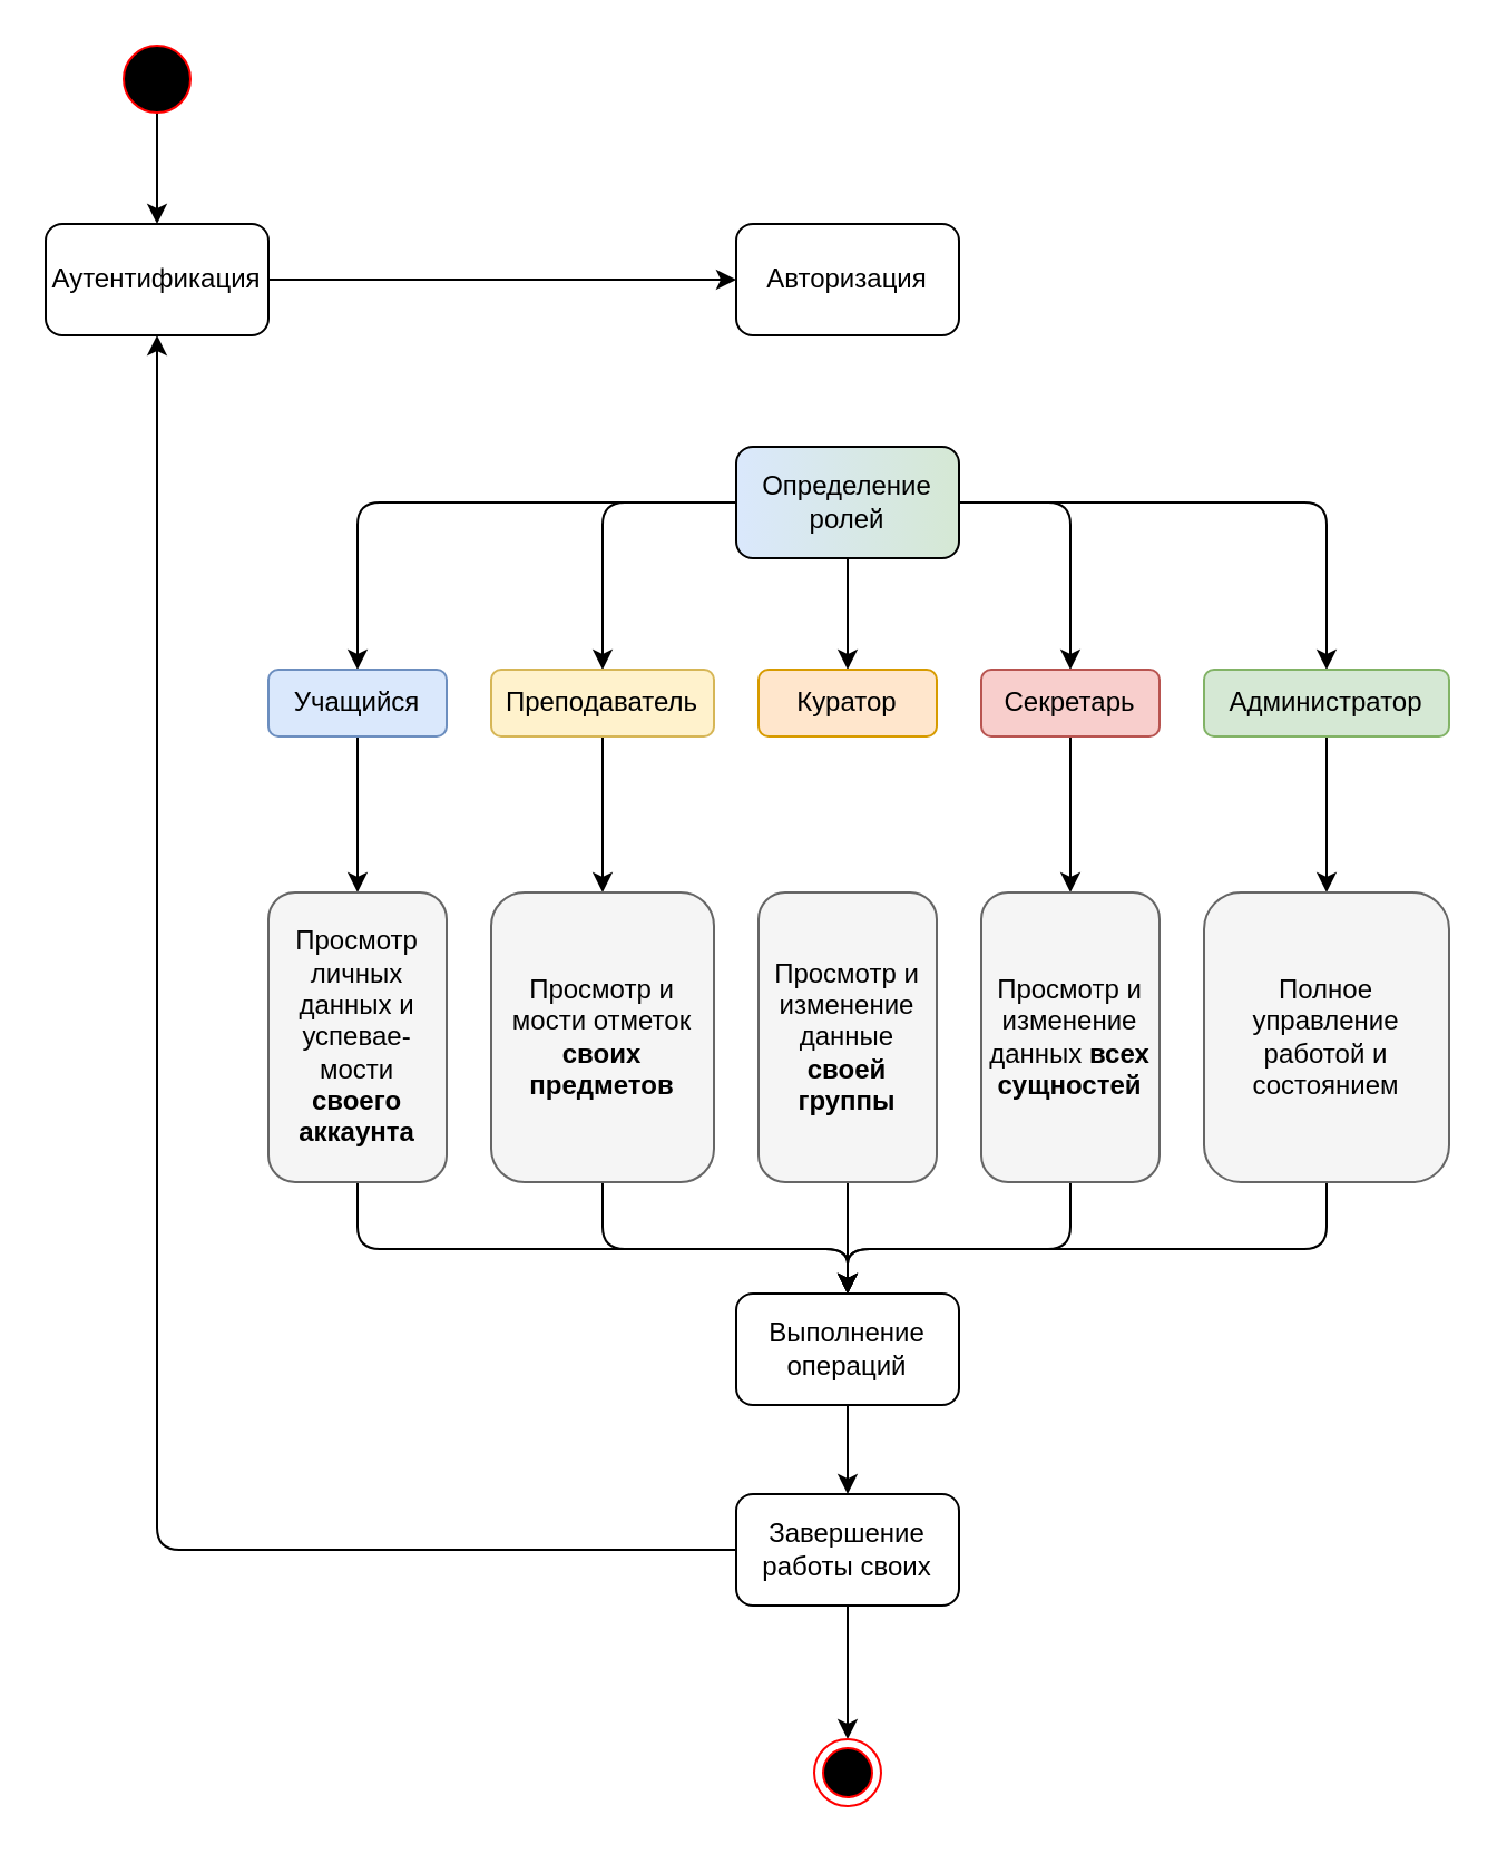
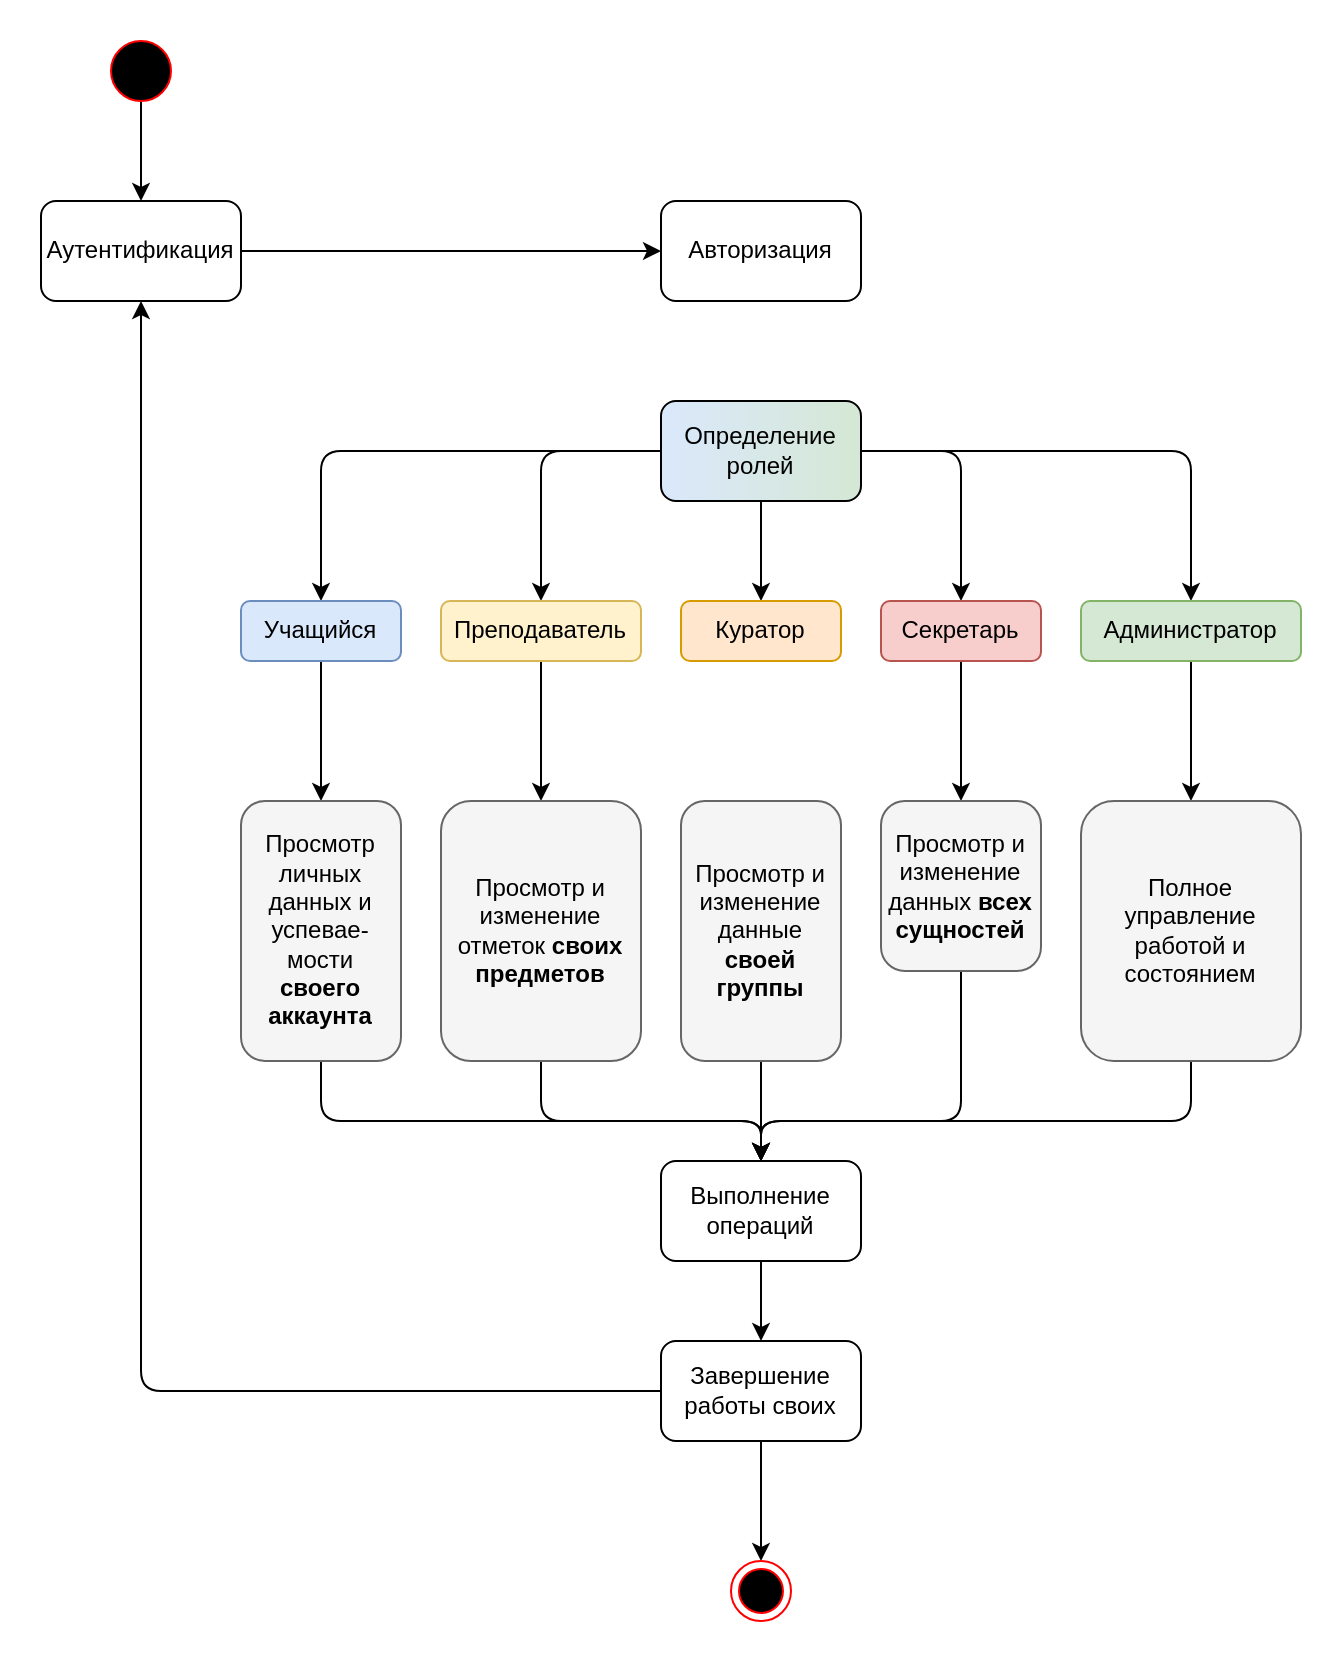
  <mxCell id="0" />
  <mxCell id="1" parent="0" />
  <mxCell id="2" style="edgeStyle=orthogonalEdgeStyle;rounded=0;orthogonalLoop=1;jettySize=auto;html=1;entryX=0;entryY=0.5;entryDx=0;entryDy=0;" edge="1" parent="1" source="3" target="4"><mxGeometry relative="1" as="geometry" /></mxCell>
  <mxCell id="3" value="Аутентификация" style="rounded=1;whiteSpace=wrap;html=1;" vertex="1" parent="1"><mxGeometry x="20" y="100" width="100" height="50" as="geometry" /></mxCell>
  <mxCell id="4" value="Авторизация" style="rounded=1;whiteSpace=wrap;html=1;" vertex="1" parent="1"><mxGeometry x="330" y="100" width="100" height="50" as="geometry" /></mxCell>
  <mxCell id="5" style="edgeStyle=orthogonalEdgeStyle;rounded=0;orthogonalLoop=1;jettySize=auto;html=1;entryX=0.5;entryY=0;entryDx=0;entryDy=0;" edge="1" parent="1" source="10" target="17"><mxGeometry relative="1" as="geometry" /></mxCell>
  <mxCell id="6" style="edgeStyle=orthogonalEdgeStyle;rounded=1;orthogonalLoop=1;jettySize=auto;html=1;entryX=0.5;entryY=0;entryDx=0;entryDy=0;curved=0;" edge="1" parent="1" source="10" target="12"><mxGeometry relative="1" as="geometry" /></mxCell>
  <mxCell id="7" style="edgeStyle=orthogonalEdgeStyle;rounded=1;orthogonalLoop=1;jettySize=auto;html=1;curved=0;" edge="1" parent="1" source="10" target="19"><mxGeometry relative="1" as="geometry" /></mxCell>
  <mxCell id="8" style="edgeStyle=orthogonalEdgeStyle;rounded=1;orthogonalLoop=1;jettySize=auto;html=1;curved=0;" edge="1" parent="1" source="10" target="16"><mxGeometry relative="1" as="geometry" /></mxCell>
  <mxCell id="9" style="edgeStyle=orthogonalEdgeStyle;rounded=1;orthogonalLoop=1;jettySize=auto;html=1;curved=0;" edge="1" parent="1" source="10" target="14"><mxGeometry relative="1" as="geometry" /></mxCell>
  <mxCell id="10" value="Определение ролей" style="rounded=1;whiteSpace=wrap;html=1;fillColor=#DAE8FC;strokeColor=#000000;gradientColor=#D5E8D4;gradientDirection=east;" vertex="1" parent="1"><mxGeometry x="330" y="200" width="100" height="50" as="geometry" /></mxCell>
  <mxCell id="11" style="edgeStyle=orthogonalEdgeStyle;rounded=0;orthogonalLoop=1;jettySize=auto;html=1;" edge="1" parent="1" source="12" target="21"><mxGeometry relative="1" as="geometry" /></mxCell>
  <mxCell id="12" value="Учащийся" style="rounded=1;whiteSpace=wrap;html=1;fillColor=#DAE8FC;strokeColor=#6c8ebf;" vertex="1" parent="1"><mxGeometry x="120" y="300" width="80" height="30" as="geometry" /></mxCell>
  <mxCell id="13" style="edgeStyle=orthogonalEdgeStyle;rounded=0;orthogonalLoop=1;jettySize=auto;html=1;" edge="1" parent="1" source="14" target="23"><mxGeometry relative="1" as="geometry" /></mxCell>
  <mxCell id="14" value="Преподаватель" style="rounded=1;whiteSpace=wrap;html=1;fillColor=#fff2cc;strokeColor=#d6b656;" vertex="1" parent="1"><mxGeometry x="220" y="300" width="100" height="30" as="geometry" /></mxCell>
  <mxCell id="15" style="edgeStyle=orthogonalEdgeStyle;rounded=0;orthogonalLoop=1;jettySize=auto;html=1;entryX=0.5;entryY=0;entryDx=0;entryDy=0;" edge="1" parent="1" source="16" target="27"><mxGeometry relative="1" as="geometry" /></mxCell>
  <mxCell id="16" value="Секретарь" style="rounded=1;whiteSpace=wrap;html=1;fillColor=#F8CECC;strokeColor=#b85450;" vertex="1" parent="1"><mxGeometry x="440" y="300" width="80" height="30" as="geometry" /></mxCell>
  <mxCell id="17" value="Куратор" style="rounded=1;whiteSpace=wrap;html=1;fillColor=#FFE6CC;strokeColor=#d79b00;" vertex="1" parent="1"><mxGeometry x="340" y="300" width="80" height="30" as="geometry" /></mxCell>
  <mxCell id="18" style="edgeStyle=orthogonalEdgeStyle;rounded=0;orthogonalLoop=1;jettySize=auto;html=1;entryX=0.5;entryY=0;entryDx=0;entryDy=0;" edge="1" parent="1" source="19" target="29"><mxGeometry relative="1" as="geometry" /></mxCell>
  <mxCell id="19" value="Администратор" style="rounded=1;whiteSpace=wrap;html=1;fillColor=#D5E8D4;strokeColor=#82b366;" vertex="1" parent="1"><mxGeometry x="540" y="300" width="110" height="30" as="geometry" /></mxCell>
  <mxCell id="20" style="edgeStyle=orthogonalEdgeStyle;rounded=1;orthogonalLoop=1;jettySize=auto;html=1;curved=0;" edge="1" parent="1" source="21" target="31"><mxGeometry relative="1" as="geometry"><Array as="points"><mxPoint x="160" y="560" /><mxPoint x="380" y="560" /></Array></mxGeometry></mxCell>
  <mxCell id="21" value="Просмотр личных данных и успевае-мости&lt;div&gt;&lt;b&gt;своего аккаунта&lt;/b&gt;&lt;/div&gt;" style="rounded=1;whiteSpace=wrap;html=1;fillColor=#f5f5f5;fontColor=#000000;strokeColor=#666666;" vertex="1" parent="1"><mxGeometry x="120" y="400" width="80" height="130" as="geometry" /></mxCell>
  <mxCell id="22" style="edgeStyle=orthogonalEdgeStyle;rounded=1;orthogonalLoop=1;jettySize=auto;html=1;curved=0;" edge="1" parent="1" source="23" target="31"><mxGeometry relative="1" as="geometry"><Array as="points"><mxPoint x="270" y="560" /><mxPoint x="380" y="560" /></Array></mxGeometry></mxCell>
- <mxCell id="23" value="Просмотр и мости отметок &lt;b&gt;своих предметов&lt;/b&gt;" style="rounded=1;whiteSpace=wrap;html=1;fillColor=#f5f5f5;fontColor=#000000;strokeColor=#666666;" vertex="1" parent="1"><mxGeometry x="220" y="400" width="100" height="130" as="geometry" /></mxCell>
+ <mxCell id="23" value="Просмотр и изменение отметок &lt;b&gt;своих предметов&lt;/b&gt;" style="rounded=1;whiteSpace=wrap;html=1;fillColor=#f5f5f5;fontColor=#000000;strokeColor=#666666;" vertex="1" parent="1"><mxGeometry x="220" y="400" width="100" height="130" as="geometry" /></mxCell>
  <mxCell id="24" style="edgeStyle=orthogonalEdgeStyle;rounded=0;orthogonalLoop=1;jettySize=auto;html=1;" edge="1" parent="1" source="25" target="31"><mxGeometry relative="1" as="geometry"><mxPoint x="380" y="560" as="targetPoint" /></mxGeometry></mxCell>
  <mxCell id="25" value="Просмотр и изменение&lt;div&gt;данные &lt;b&gt;своей группы&lt;/b&gt;&lt;/div&gt;" style="rounded=1;whiteSpace=wrap;html=1;fillColor=#f5f5f5;fontColor=#000000;strokeColor=#666666;" vertex="1" parent="1"><mxGeometry x="340" y="400" width="80" height="130" as="geometry" /></mxCell>
  <mxCell id="26" style="edgeStyle=orthogonalEdgeStyle;rounded=1;orthogonalLoop=1;jettySize=auto;html=1;curved=0;" edge="1" parent="1" source="27" target="31"><mxGeometry relative="1" as="geometry"><Array as="points"><mxPoint x="480" y="560" /><mxPoint x="380" y="560" /></Array></mxGeometry></mxCell>
- <mxCell id="27" value="Просмотр и изменение данных &lt;b&gt;всех сущностей&lt;/b&gt;" style="rounded=1;whiteSpace=wrap;html=1;fillColor=#f5f5f5;fontColor=#000000;strokeColor=#666666;" vertex="1" parent="1"><mxGeometry x="440" y="400" width="80" height="130" as="geometry" /></mxCell>
+ <mxCell id="27" value="Просмотр и изменение данных &lt;b&gt;всех сущностей&lt;/b&gt;" style="rounded=1;whiteSpace=wrap;html=1;fillColor=#f5f5f5;fontColor=#000000;strokeColor=#666666;" vertex="1" parent="1"><mxGeometry x="440" y="400" width="80" height="85" as="geometry" /></mxCell>
  <mxCell id="28" style="edgeStyle=orthogonalEdgeStyle;rounded=1;orthogonalLoop=1;jettySize=auto;html=1;curved=0;" edge="1" parent="1" source="29" target="31"><mxGeometry relative="1" as="geometry"><Array as="points"><mxPoint x="595" y="560" /><mxPoint x="380" y="560" /></Array></mxGeometry></mxCell>
  <mxCell id="29" value="Полное управление работой и состоянием" style="rounded=1;whiteSpace=wrap;html=1;fillColor=#f5f5f5;fontColor=#000000;strokeColor=#666666;" vertex="1" parent="1"><mxGeometry x="540" y="400" width="110" height="130" as="geometry" /></mxCell>
  <mxCell id="30" style="edgeStyle=orthogonalEdgeStyle;rounded=0;orthogonalLoop=1;jettySize=auto;html=1;" edge="1" parent="1" source="31" target="34"><mxGeometry relative="1" as="geometry" /></mxCell>
  <mxCell id="31" value="Выполнение операций" style="rounded=1;whiteSpace=wrap;html=1;" vertex="1" parent="1"><mxGeometry x="330" y="580" width="100" height="50" as="geometry" /></mxCell>
  <mxCell id="32" style="edgeStyle=orthogonalEdgeStyle;rounded=0;orthogonalLoop=1;jettySize=auto;html=1;entryX=0.5;entryY=0;entryDx=0;entryDy=0;" edge="1" parent="1" source="34" target="35"><mxGeometry relative="1" as="geometry" /></mxCell>
  <mxCell id="33" style="edgeStyle=orthogonalEdgeStyle;rounded=1;orthogonalLoop=1;jettySize=auto;html=1;curved=0;" edge="1" parent="1" source="34" target="3"><mxGeometry relative="1" as="geometry" /></mxCell>
  <mxCell id="34" value="Завершение работы своих" style="rounded=1;whiteSpace=wrap;html=1;" vertex="1" parent="1"><mxGeometry x="330" y="670" width="100" height="50" as="geometry" /></mxCell>
  <mxCell id="35" value="" style="ellipse;html=1;shape=endState;fillColor=#000000;strokeColor=#ff0000;" vertex="1" parent="1"><mxGeometry x="365" y="780" width="30" height="30" as="geometry" /></mxCell>
  <mxCell id="36" style="edgeStyle=orthogonalEdgeStyle;rounded=0;orthogonalLoop=1;jettySize=auto;html=1;entryX=0.5;entryY=0;entryDx=0;entryDy=0;" edge="1" parent="1" source="37" target="3"><mxGeometry relative="1" as="geometry" /></mxCell>
  <mxCell id="37" value="" style="ellipse;whiteSpace=wrap;html=1;aspect=fixed;fillColor=#000000;strokeColor=#FF0000;" vertex="1" parent="1"><mxGeometry x="55" y="20" width="30" height="30" as="geometry" /></mxCell>
